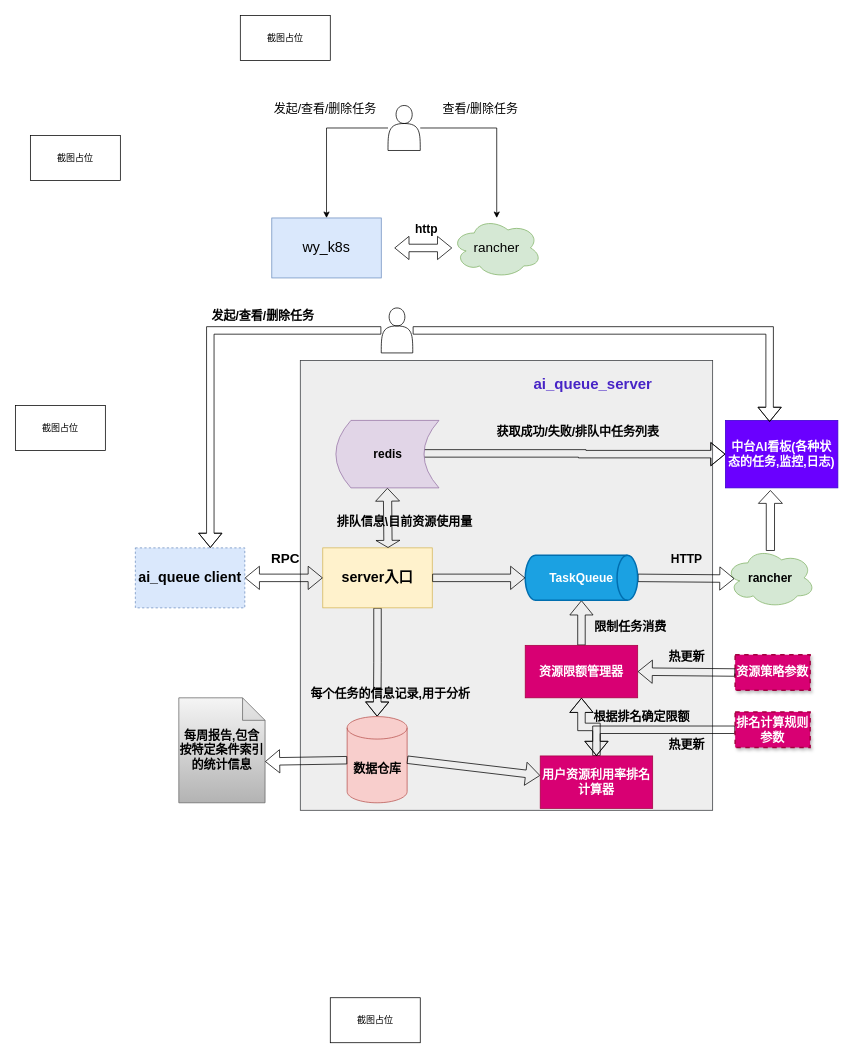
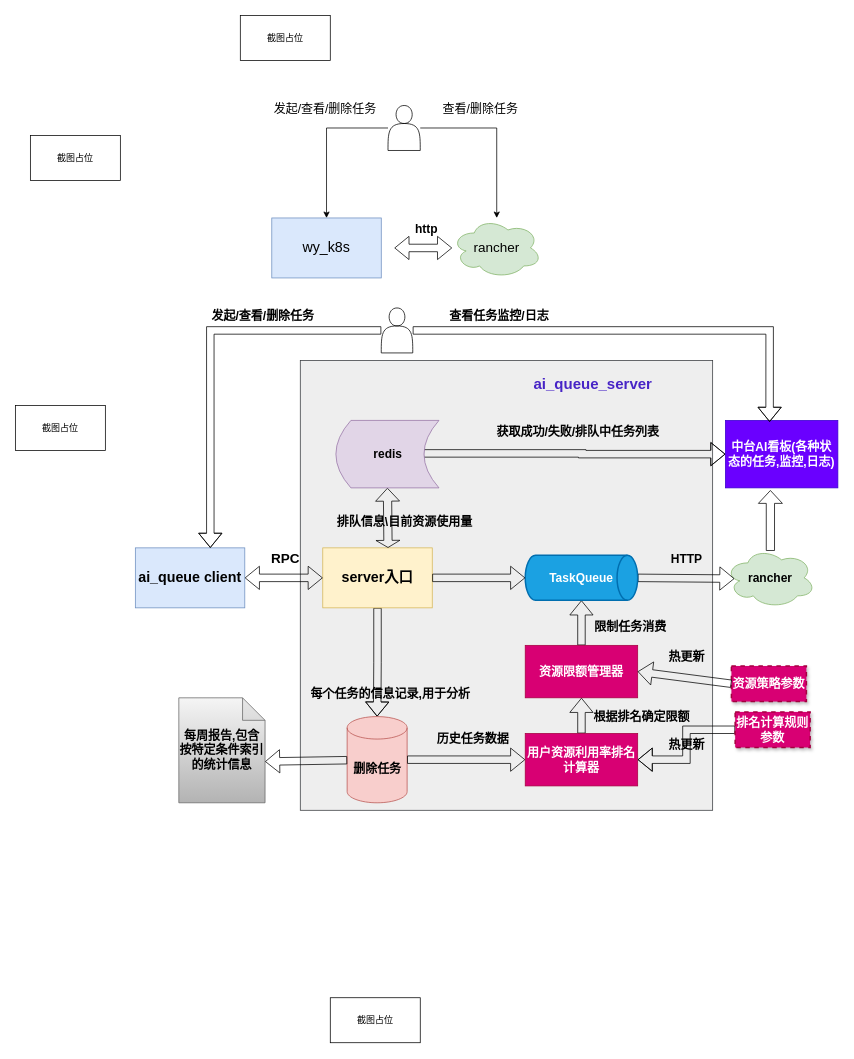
  <mxCell id="0" />
  <mxCell id="1" parent="0" />
  <mxCell id="2" value="" style="rounded=0;whiteSpace=wrap;html=1;fillColor=#eeeeee;strokeColor=#36393d;" vertex="1" parent="1"><mxGeometry x="400" y="480" width="550" height="600" as="geometry" /></mxCell>
  <mxCell id="3" value="&lt;font style=&quot;font-size: 19px;&quot;&gt;wy_k8s&lt;/font&gt;" style="rounded=0;whiteSpace=wrap;html=1;fillColor=#dae8fc;strokeColor=#6c8ebf;" parent="1" vertex="1"><mxGeometry x="362" y="290" width="146" height="80" as="geometry" /></mxCell>
  <mxCell id="4" value="&lt;font style=&quot;font-size: 18px;&quot;&gt;rancher&lt;/font&gt;" style="ellipse;shape=cloud;whiteSpace=wrap;html=1;fillColor=#d5e8d4;strokeColor=#82b366;" parent="1" vertex="1"><mxGeometry x="602" y="290" width="120" height="80" as="geometry" /></mxCell>
  <mxCell id="5" value="" style="shape=flexArrow;endArrow=classic;html=1;rounded=0;startArrow=block;" parent="1" edge="1"><mxGeometry width="50" height="50" relative="1" as="geometry"><mxPoint x="525.5" y="330" as="sourcePoint" /><mxPoint x="602.5" y="330" as="targetPoint" /></mxGeometry></mxCell>
  <mxCell id="6" value="&lt;font size=&quot;1&quot; style=&quot;&quot;&gt;&lt;b style=&quot;font-size: 16px;&quot;&gt;rancher&lt;/b&gt;&lt;/font&gt;" style="ellipse;shape=cloud;whiteSpace=wrap;html=1;fillColor=#d5e8d4;strokeColor=#82b366;" parent="1" vertex="1"><mxGeometry x="967" y="730" width="120" height="80" as="geometry" /></mxCell>
- <mxCell id="7" value="&lt;span style=&quot;font-size: 19px;&quot;&gt;&lt;b&gt;ai_queue client&lt;/b&gt;&lt;/span&gt;" style="rounded=0;whiteSpace=wrap;html=1;fillColor=#dae8fc;strokeColor=#6c8ebf;dashed=1;" parent="1" vertex="1"><mxGeometry x="180" y="730" width="146" height="80" as="geometry" /></mxCell>
+ <mxCell id="7" value="&lt;span style=&quot;font-size: 19px;&quot;&gt;&lt;b&gt;ai_queue client&lt;/b&gt;&lt;/span&gt;" style="rounded=0;whiteSpace=wrap;html=1;fillColor=#dae8fc;strokeColor=#6c8ebf;" parent="1" vertex="1"><mxGeometry x="180" y="730" width="146" height="80" as="geometry" /></mxCell>
  <mxCell id="8" style="edgeStyle=orthogonalEdgeStyle;rounded=0;orthogonalLoop=1;jettySize=auto;html=1;shape=flexArrow;" edge="1" parent="1" source="9" target="14"><mxGeometry relative="1" as="geometry" /></mxCell>
  <mxCell id="9" value="&lt;span style=&quot;font-size: 19px;&quot;&gt;&lt;b&gt;server入口&lt;/b&gt;&lt;/span&gt;" style="rounded=0;whiteSpace=wrap;html=1;fillColor=#fff2cc;strokeColor=#d6b656;" parent="1" vertex="1"><mxGeometry x="430" y="730" width="146" height="80" as="geometry" /></mxCell>
  <mxCell id="10" value="&lt;b&gt;&lt;font style=&quot;font-size: 16px;&quot;&gt;http&lt;/font&gt;&lt;/b&gt;" style="text;html=1;align=center;verticalAlign=middle;resizable=0;points=[];autosize=1;strokeColor=none;fillColor=none;" parent="1" vertex="1"><mxGeometry x="542.5" y="290" width="50" height="30" as="geometry" /></mxCell>
  <mxCell id="11" value="" style="shape=flexArrow;endArrow=classic;html=1;rounded=0;startArrow=block;exitX=1;exitY=0.5;exitDx=0;exitDy=0;entryX=0;entryY=0.5;entryDx=0;entryDy=0;" parent="1" edge="1" target="9" source="7"><mxGeometry width="50" height="50" relative="1" as="geometry"><mxPoint x="367" y="770" as="sourcePoint" /><mxPoint x="447" y="770" as="targetPoint" /></mxGeometry></mxCell>
  <mxCell id="12" value="&lt;span style=&quot;font-size: 18px;&quot;&gt;&lt;b&gt;RPC&lt;/b&gt;&lt;/span&gt;" style="text;html=1;align=center;verticalAlign=middle;resizable=0;points=[];autosize=1;strokeColor=none;fillColor=none;" parent="1" vertex="1"><mxGeometry x="350" y="725" width="60" height="40" as="geometry" /></mxCell>
  <mxCell id="13" value="&lt;font style=&quot;font-size: 16px;&quot;&gt;&lt;b&gt;排队信息\目前资源使用量&lt;/b&gt;&lt;/font&gt;" style="text;html=1;align=center;verticalAlign=middle;resizable=0;points=[];autosize=1;strokeColor=none;fillColor=none;" parent="1" vertex="1"><mxGeometry x="438.5" y="680" width="200" height="30" as="geometry" /></mxCell>
- <mxCell id="14" value="&lt;font style=&quot;font-size: 16px;&quot;&gt;&lt;b&gt;数据仓库&lt;/b&gt;&lt;/font&gt;" style="shape=cylinder3;whiteSpace=wrap;html=1;boundedLbl=1;backgroundOutline=1;size=15;fillColor=#f8cecc;strokeColor=#b85450;" parent="1" vertex="1"><mxGeometry x="462.5" y="955" width="80" height="115" as="geometry" /></mxCell>
+ <mxCell id="14" value="&lt;font style=&quot;font-size: 16px;&quot;&gt;&lt;b&gt;删除任务&lt;/b&gt;&lt;/font&gt;" style="shape=cylinder3;whiteSpace=wrap;html=1;boundedLbl=1;backgroundOutline=1;size=15;fillColor=#f8cecc;strokeColor=#b85450;" parent="1" vertex="1"><mxGeometry x="462.5" y="955" width="80" height="115" as="geometry" /></mxCell>
  <mxCell id="15" value="&lt;font style=&quot;font-size: 16px;&quot;&gt;&lt;b&gt;每个任务的信息记录,用于分析&lt;/b&gt;&lt;/font&gt;" style="text;html=1;align=center;verticalAlign=middle;resizable=0;points=[];autosize=1;strokeColor=none;fillColor=none;" parent="1" vertex="1"><mxGeometry x="400" y="910" width="240" height="30" as="geometry" /></mxCell>
  <mxCell id="16" value="" style="shape=flexArrow;endArrow=classic;html=1;rounded=0;startArrow=none;startFill=0;entryX=0.1;entryY=0.513;entryDx=0;entryDy=0;entryPerimeter=0;exitX=1;exitY=0.5;exitDx=0;exitDy=0;exitPerimeter=0;" parent="1" edge="1" target="6" source="44"><mxGeometry width="50" height="50" relative="1" as="geometry"><mxPoint x="860" y="770" as="sourcePoint" /><mxPoint x="1007" y="770" as="targetPoint" /></mxGeometry></mxCell>
  <mxCell id="17" value="&lt;span style=&quot;font-size: 16px;&quot;&gt;&lt;b&gt;HTTP&lt;/b&gt;&lt;/span&gt;" style="text;html=1;align=center;verticalAlign=middle;resizable=0;points=[];autosize=1;strokeColor=none;fillColor=none;" parent="1" vertex="1"><mxGeometry x="880" y="730" width="70" height="30" as="geometry" /></mxCell>
  <mxCell id="18" value="" style="shape=flexArrow;endArrow=classic;startArrow=classic;html=1;rounded=0;width=11;startSize=2.83;endSize=5.4;entryX=0.5;entryY=1;entryDx=0;entryDy=0;exitX=0.596;exitY=0;exitDx=0;exitDy=0;exitPerimeter=0;" parent="1" edge="1" target="20" source="9"><mxGeometry width="100" height="100" relative="1" as="geometry"><mxPoint x="529" y="714" as="sourcePoint" /><mxPoint x="529" y="660" as="targetPoint" /></mxGeometry></mxCell>
  <mxCell id="19" style="edgeStyle=orthogonalEdgeStyle;rounded=0;orthogonalLoop=1;jettySize=auto;html=1;entryX=0;entryY=0.5;entryDx=0;entryDy=0;shape=flexArrow;exitX=0.847;exitY=0.489;exitDx=0;exitDy=0;exitPerimeter=0;" edge="1" parent="1" source="20" target="21"><mxGeometry relative="1" as="geometry" /></mxCell>
  <mxCell id="20" value="&lt;font style=&quot;font-size: 16px;&quot;&gt;&lt;b&gt;redis&lt;/b&gt;&lt;/font&gt;" style="shape=dataStorage;whiteSpace=wrap;html=1;fixedSize=1;fillColor=#e1d5e7;strokeColor=#9673a6;" parent="1" vertex="1"><mxGeometry x="447.5" y="560" width="137.5" height="90" as="geometry" /></mxCell>
  <mxCell id="21" value="&lt;font style=&quot;font-size: 16px;&quot;&gt;&lt;b&gt;中台AI看板(各种状态的任务,监控,日志)&lt;/b&gt;&lt;/font&gt;" style="rounded=0;whiteSpace=wrap;html=1;fillColor=#6a00ff;fontColor=#ffffff;strokeColor=#3700CC;" parent="1" vertex="1"><mxGeometry x="967" y="560" width="150" height="90" as="geometry" /></mxCell>
  <mxCell id="22" style="edgeStyle=orthogonalEdgeStyle;rounded=0;orthogonalLoop=1;jettySize=auto;html=1;" parent="1" source="24" target="3" edge="1"><mxGeometry relative="1" as="geometry" /></mxCell>
  <mxCell id="23" style="edgeStyle=orthogonalEdgeStyle;rounded=0;orthogonalLoop=1;jettySize=auto;html=1;" parent="1" source="24" target="4" edge="1"><mxGeometry relative="1" as="geometry" /></mxCell>
  <mxCell id="24" value="" style="shape=actor;whiteSpace=wrap;html=1;" parent="1" vertex="1"><mxGeometry x="517" y="140" width="43" height="60" as="geometry" /></mxCell>
  <mxCell id="25" style="edgeStyle=orthogonalEdgeStyle;rounded=0;orthogonalLoop=1;jettySize=auto;html=1;shape=flexArrow;" parent="1" source="27" target="7" edge="1"><mxGeometry relative="1" as="geometry"><Array as="points"><mxPoint x="280" y="440" /></Array></mxGeometry></mxCell>
  <mxCell id="26" style="edgeStyle=orthogonalEdgeStyle;rounded=0;orthogonalLoop=1;jettySize=auto;html=1;shape=flexArrow;entryX=0.393;entryY=0.022;entryDx=0;entryDy=0;entryPerimeter=0;" parent="1" source="27" target="21" edge="1"><mxGeometry relative="1" as="geometry"><mxPoint x="1010" y="550" as="targetPoint" /></mxGeometry></mxCell>
  <mxCell id="27" value="" style="shape=actor;whiteSpace=wrap;html=1;" parent="1" vertex="1"><mxGeometry x="508" y="410" width="42" height="60" as="geometry" /></mxCell>
  <mxCell id="28" value="" style="shape=flexArrow;endArrow=classic;startArrow=none;html=1;rounded=0;width=11;startSize=2.83;endSize=5.4;startFill=0;entryX=0.4;entryY=1.033;entryDx=0;entryDy=0;entryPerimeter=0;exitX=0.5;exitY=0.05;exitDx=0;exitDy=0;exitPerimeter=0;" parent="1" edge="1" target="21" source="6"><mxGeometry width="100" height="100" relative="1" as="geometry"><mxPoint x="1040" y="680" as="sourcePoint" /><mxPoint x="1040" y="626" as="targetPoint" /></mxGeometry></mxCell>
- <mxCell id="29" value="&lt;span style=&quot;font-size: 16px;&quot;&gt;&lt;b&gt;资源策略参数&lt;/b&gt;&lt;/span&gt;" style="rounded=0;whiteSpace=wrap;html=1;labelBorderColor=none;dashed=1;fillColor=#d80073;fontColor=#ffffff;strokeColor=#A50040;strokeWidth=2;shadow=1;glass=0;" parent="1" vertex="1"><mxGeometry x="980" y="872.5" width="100" height="47.5" as="geometry" /></mxCell>
+ <mxCell id="29" value="&lt;span style=&quot;font-size: 16px;&quot;&gt;&lt;b&gt;资源策略参数&lt;/b&gt;&lt;/span&gt;" style="rounded=0;whiteSpace=wrap;html=1;labelBorderColor=none;dashed=1;fillColor=#d80073;fontColor=#ffffff;strokeColor=#A50040;strokeWidth=2;shadow=1;glass=0;" parent="1" vertex="1"><mxGeometry x="975" y="887.5" width="100" height="47.5" as="geometry" /></mxCell>
  <mxCell id="30" value="截图占位" style="whiteSpace=wrap;html=1;" parent="1" vertex="1"><mxGeometry x="40" y="180" width="120" height="60" as="geometry" /></mxCell>
  <mxCell id="31" value="截图占位" style="whiteSpace=wrap;html=1;" parent="1" vertex="1"><mxGeometry x="20" y="540" width="120" height="60" as="geometry" /></mxCell>
  <mxCell id="32" value="截图占位" style="whiteSpace=wrap;html=1;" parent="1" vertex="1"><mxGeometry x="320" y="20" width="120" height="60" as="geometry" /></mxCell>
  <mxCell id="33" value="&lt;font style=&quot;font-size: 16px;&quot;&gt;&lt;b&gt;发起/查看/删除任务&lt;/b&gt;&lt;/font&gt;" style="text;html=1;align=center;verticalAlign=middle;resizable=0;points=[];autosize=1;strokeColor=none;fillColor=none;" parent="1" vertex="1"><mxGeometry x="270" y="405" width="160" height="30" as="geometry" /></mxCell>
+ <mxCell id="34" value="&lt;font style=&quot;font-size: 16px;&quot;&gt;&lt;b&gt;查看任务监控/日志&lt;/b&gt;&lt;/font&gt;" style="text;html=1;align=center;verticalAlign=middle;resizable=0;points=[];autosize=1;strokeColor=none;fillColor=none;" parent="1" vertex="1"><mxGeometry x="585" y="405" width="160" height="30" as="geometry" /></mxCell>
  <mxCell id="35" value="&lt;font style=&quot;font-size: 16px;&quot;&gt;查看/删除任务&lt;/font&gt;" style="text;html=1;align=center;verticalAlign=middle;resizable=0;points=[];autosize=1;strokeColor=none;fillColor=none;" parent="1" vertex="1"><mxGeometry x="580" y="130" width="120" height="30" as="geometry" /></mxCell>
  <mxCell id="36" value="&lt;font style=&quot;font-size: 16px;&quot;&gt;发起/查看/删除任务&lt;/font&gt;" style="text;html=1;align=center;verticalAlign=middle;resizable=0;points=[];autosize=1;strokeColor=none;fillColor=none;" parent="1" vertex="1"><mxGeometry x="353" y="130" width="160" height="30" as="geometry" /></mxCell>
  <mxCell id="37" value="&lt;font style=&quot;font-size: 16px;&quot;&gt;&lt;b&gt;每周报告,包含按特定条件索引的统计信息&lt;/b&gt;&lt;/font&gt;" style="shape=note;whiteSpace=wrap;html=1;backgroundOutline=1;darkOpacity=0.05;fillColor=#f5f5f5;gradientColor=#b3b3b3;strokeColor=#666666;" parent="1" vertex="1"><mxGeometry x="238" y="930" width="115" height="140" as="geometry" /></mxCell>
  <mxCell id="38" value="截图占位" style="whiteSpace=wrap;html=1;" parent="1" vertex="1"><mxGeometry x="440" y="1330" width="120" height="60" as="geometry" /></mxCell>
  <mxCell id="39" value="" style="shape=flexArrow;endArrow=classic;html=1;rounded=0;startArrow=none;startFill=0;exitX=1;exitY=0.5;exitDx=0;exitDy=0;exitPerimeter=0;" edge="1" parent="1" source="14" target="41"><mxGeometry width="50" height="50" relative="1" as="geometry"><mxPoint x="580" y="990" as="sourcePoint" /><mxPoint x="673" y="954" as="targetPoint" /></mxGeometry></mxCell>
  <mxCell id="40" style="edgeStyle=orthogonalEdgeStyle;rounded=0;orthogonalLoop=1;jettySize=auto;html=1;entryX=0.5;entryY=1;entryDx=0;entryDy=0;shape=flexArrow;" edge="1" parent="1" source="41" target="43"><mxGeometry relative="1" as="geometry" /></mxCell>
- <mxCell id="41" value="&lt;b&gt;&lt;font style=&quot;font-size: 16px;&quot;&gt;用户资源利用率排名计算器&lt;/font&gt;&lt;/b&gt;" style="rounded=0;whiteSpace=wrap;html=1;fillColor=#d80073;fontColor=#ffffff;strokeColor=#A50040;" vertex="1" parent="1"><mxGeometry x="720" y="1007.5" width="150" height="70" as="geometry" /></mxCell>
+ <mxCell id="41" value="&lt;b&gt;&lt;font style=&quot;font-size: 16px;&quot;&gt;用户资源利用率排名计算器&lt;/font&gt;&lt;/b&gt;" style="rounded=0;whiteSpace=wrap;html=1;fillColor=#d80073;fontColor=#ffffff;strokeColor=#A50040;" vertex="1" parent="1"><mxGeometry x="700" y="977.5" width="150" height="70" as="geometry" /></mxCell>
  <mxCell id="42" style="edgeStyle=orthogonalEdgeStyle;rounded=0;orthogonalLoop=1;jettySize=auto;html=1;entryX=0.5;entryY=1;entryDx=0;entryDy=0;entryPerimeter=0;shape=flexArrow;" edge="1" parent="1" source="43" target="44"><mxGeometry relative="1" as="geometry" /></mxCell>
  <mxCell id="43" value="&lt;span style=&quot;font-size: 16px;&quot;&gt;&lt;b&gt;资源限额管理器&lt;/b&gt;&lt;/span&gt;" style="rounded=0;whiteSpace=wrap;html=1;fillColor=#d80073;fontColor=#ffffff;strokeColor=#A50040;" vertex="1" parent="1"><mxGeometry x="700" y="860" width="150" height="70" as="geometry" /></mxCell>
  <mxCell id="44" value="&lt;b&gt;&lt;font style=&quot;font-size: 16px;&quot;&gt;TaskQueue&lt;/font&gt;&lt;/b&gt;" style="strokeWidth=2;html=1;shape=mxgraph.flowchart.direct_data;whiteSpace=wrap;fillColor=#1ba1e2;fontColor=#ffffff;strokeColor=#006EAF;" vertex="1" parent="1"><mxGeometry x="700" y="740" width="150" height="60" as="geometry" /></mxCell>
  <mxCell id="45" value="" style="shape=flexArrow;endArrow=classic;html=1;rounded=0;startArrow=none;startFill=0;exitX=1;exitY=0.5;exitDx=0;exitDy=0;entryX=0;entryY=0.5;entryDx=0;entryDy=0;entryPerimeter=0;" edge="1" parent="1" source="9" target="44"><mxGeometry width="50" height="50" relative="1" as="geometry"><mxPoint x="614" y="770" as="sourcePoint" /><mxPoint x="691" y="770" as="targetPoint" /></mxGeometry></mxCell>
  <mxCell id="46" value="" style="shape=flexArrow;endArrow=none;html=1;rounded=0;startArrow=block;endFill=0;exitX=0;exitY=0;exitDx=115;exitDy=85;exitPerimeter=0;" edge="1" parent="1" source="37" target="14"><mxGeometry width="50" height="50" relative="1" as="geometry"><mxPoint x="377" y="1017" as="sourcePoint" /><mxPoint x="457" y="1017" as="targetPoint" /><Array as="points" /></mxGeometry></mxCell>
  <mxCell id="47" value="&lt;span style=&quot;font-size: 16px;&quot;&gt;&lt;b&gt;根据排名确定限额&lt;/b&gt;&lt;/span&gt;" style="text;html=1;align=center;verticalAlign=middle;resizable=0;points=[];autosize=1;strokeColor=none;fillColor=none;" vertex="1" parent="1"><mxGeometry x="780" y="940" width="150" height="30" as="geometry" /></mxCell>
+ <mxCell id="48" value="&lt;span style=&quot;font-size: 16px;&quot;&gt;&lt;b&gt;历史任务数据&lt;/b&gt;&lt;/span&gt;" style="text;html=1;align=center;verticalAlign=middle;resizable=0;points=[];autosize=1;strokeColor=none;fillColor=none;" vertex="1" parent="1"><mxGeometry x="570" y="970" width="120" height="30" as="geometry" /></mxCell>
  <mxCell id="49" value="&lt;font style=&quot;font-size: 16px;&quot;&gt;&lt;b&gt;限制任务消费&lt;/b&gt;&lt;/font&gt;" style="text;html=1;align=center;verticalAlign=middle;resizable=0;points=[];autosize=1;strokeColor=none;fillColor=none;" vertex="1" parent="1"><mxGeometry x="780" y="820" width="120" height="30" as="geometry" /></mxCell>
  <mxCell id="50" value="" style="shape=flexArrow;endArrow=none;html=1;rounded=0;startArrow=block;startFill=0;endFill=0;exitX=1;exitY=0.5;exitDx=0;exitDy=0;entryX=0;entryY=0.5;entryDx=0;entryDy=0;" edge="1" parent="1" source="43" target="29"><mxGeometry width="50" height="50" relative="1" as="geometry"><mxPoint x="885" y="898" as="sourcePoint" /><mxPoint x="962" y="898" as="targetPoint" /></mxGeometry></mxCell>
  <mxCell id="51" value="&lt;span&gt;&lt;font style=&quot;font-size: 16px;&quot;&gt;热更新&lt;/font&gt;&lt;/span&gt;" style="text;html=1;align=center;verticalAlign=middle;resizable=0;points=[];autosize=1;strokeColor=none;fillColor=none;fontStyle=1" vertex="1" parent="1"><mxGeometry x="880" y="860" width="70" height="30" as="geometry" /></mxCell>
  <mxCell id="52" style="edgeStyle=orthogonalEdgeStyle;rounded=0;orthogonalLoop=1;jettySize=auto;html=1;shape=flexArrow;" edge="1" parent="1" source="53" target="41"><mxGeometry relative="1" as="geometry" /></mxCell>
  <mxCell id="53" value="&lt;span style=&quot;font-size: 16px;&quot;&gt;&lt;b&gt;排名计算规则参数&lt;/b&gt;&lt;/span&gt;" style="rounded=0;whiteSpace=wrap;html=1;labelBorderColor=none;dashed=1;fillColor=#d80073;fontColor=#ffffff;strokeColor=#A50040;strokeWidth=2;shadow=1;glass=0;" vertex="1" parent="1"><mxGeometry x="980" y="948.75" width="100" height="47.5" as="geometry" /></mxCell>
  <mxCell id="54" value="&lt;span&gt;&lt;font style=&quot;font-size: 16px;&quot;&gt;热更新&lt;/font&gt;&lt;/span&gt;" style="text;html=1;align=center;verticalAlign=middle;resizable=0;points=[];autosize=1;strokeColor=none;fillColor=none;fontStyle=1" vertex="1" parent="1"><mxGeometry x="880" y="977.5" width="70" height="30" as="geometry" /></mxCell>
  <mxCell id="55" value="&lt;font style=&quot;font-size: 16px;&quot;&gt;&lt;b&gt;获取成功/失败/排队中任务列表&lt;/b&gt;&lt;/font&gt;" style="text;html=1;align=center;verticalAlign=middle;resizable=0;points=[];autosize=1;strokeColor=none;fillColor=none;" vertex="1" parent="1"><mxGeometry x="650" y="560" width="240" height="30" as="geometry" /></mxCell>
  <mxCell id="56" value="&lt;font size=&quot;1&quot; color=&quot;#4724c6&quot; style=&quot;&quot;&gt;&lt;b style=&quot;font-size: 20px;&quot;&gt;ai_queue_server&lt;/b&gt;&lt;/font&gt;" style="text;html=1;align=center;verticalAlign=middle;resizable=0;points=[];autosize=1;strokeColor=none;fillColor=none;" vertex="1" parent="1"><mxGeometry x="700" y="490" width="180" height="40" as="geometry" /></mxCell>
